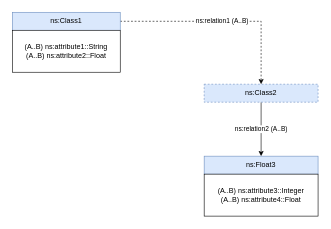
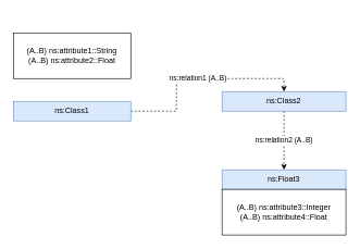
  <mxCell id="0" />
  <mxCell id="1" parent="0" />
  <mxCell id="2" value="ns:relation1 (A..B)" style="edgeStyle=orthogonalEdgeStyle;rounded=0;orthogonalLoop=1;jettySize=auto;html=1;exitX=1;exitY=0.5;exitDx=0;exitDy=0;entryX=0.5;entryY=0;entryDx=0;entryDy=0;dashed=1;" parent="1" source="3" target="5" edge="1"><mxGeometry relative="1" as="geometry" /></mxCell>
- <mxCell id="3" value="ns:Class1" style="rounded=0;whiteSpace=wrap;html=1;fillColor=#dae8fc;strokeColor=#6c8ebf;" parent="1" vertex="1"><mxGeometry x="20" y="20" width="180" height="30" as="geometry" /></mxCell>
- <mxCell id="4" value="ns:relation2 (A..B)" style="edgeStyle=orthogonalEdgeStyle;rounded=0;orthogonalLoop=1;jettySize=auto;html=1;exitX=0.5;exitY=1;exitDx=0;exitDy=0;entryX=0.5;entryY=0;entryDx=0;entryDy=0;dashed=0;" parent="1" source="5" target="6" edge="1"><mxGeometry relative="1" as="geometry" /></mxCell>
- <mxCell id="5" value="ns:Class2" style="rounded=0;whiteSpace=wrap;html=1;fillColor=#dae8fc;strokeColor=#6c8ebf;dashed=1;" parent="1" vertex="1"><mxGeometry x="340" y="140" width="190" height="30" as="geometry" /></mxCell>
+ <mxCell id="3" value="ns:Class1" style="rounded=0;whiteSpace=wrap;html=1;fillColor=#dae8fc;strokeColor=#6c8ebf;" parent="1" vertex="1"><mxGeometry x="20" y="155" width="180" height="30" as="geometry" /></mxCell>
+ <mxCell id="4" value="ns:relation2 (A..B)" style="edgeStyle=orthogonalEdgeStyle;rounded=0;orthogonalLoop=1;jettySize=auto;html=1;exitX=0.5;exitY=1;exitDx=0;exitDy=0;entryX=0.5;entryY=0;entryDx=0;entryDy=0;dashed=1;" parent="1" source="5" target="6" edge="1"><mxGeometry relative="1" as="geometry" /></mxCell>
+ <mxCell id="5" value="ns:Class2" style="rounded=0;whiteSpace=wrap;html=1;fillColor=#dae8fc;strokeColor=#6c8ebf;" parent="1" vertex="1"><mxGeometry x="340" y="140" width="190" height="30" as="geometry" /></mxCell>
  <mxCell id="6" value="ns:Float3" style="rounded=0;whiteSpace=wrap;html=1;fillColor=#dae8fc;strokeColor=#6c8ebf;" parent="1" vertex="1"><mxGeometry x="340" y="260" width="190" height="30" as="geometry" /></mxCell>
  <mxCell id="7" value="(A..B) ns:attribute1::String&lt;br&gt;(A..B) ns:attribute2::Float" style="rounded=0;whiteSpace=wrap;html=1;" vertex="1" parent="1"><mxGeometry x="20" y="50" width="180" height="70" as="geometry" /></mxCell>
  <mxCell id="8" value="(A..B) ns:attribute3::Integer&lt;br&gt;(A..B) ns:attribute4::Float" style="rounded=0;whiteSpace=wrap;html=1;" vertex="1" parent="1"><mxGeometry x="340" y="290" width="190" height="70" as="geometry" /></mxCell>
